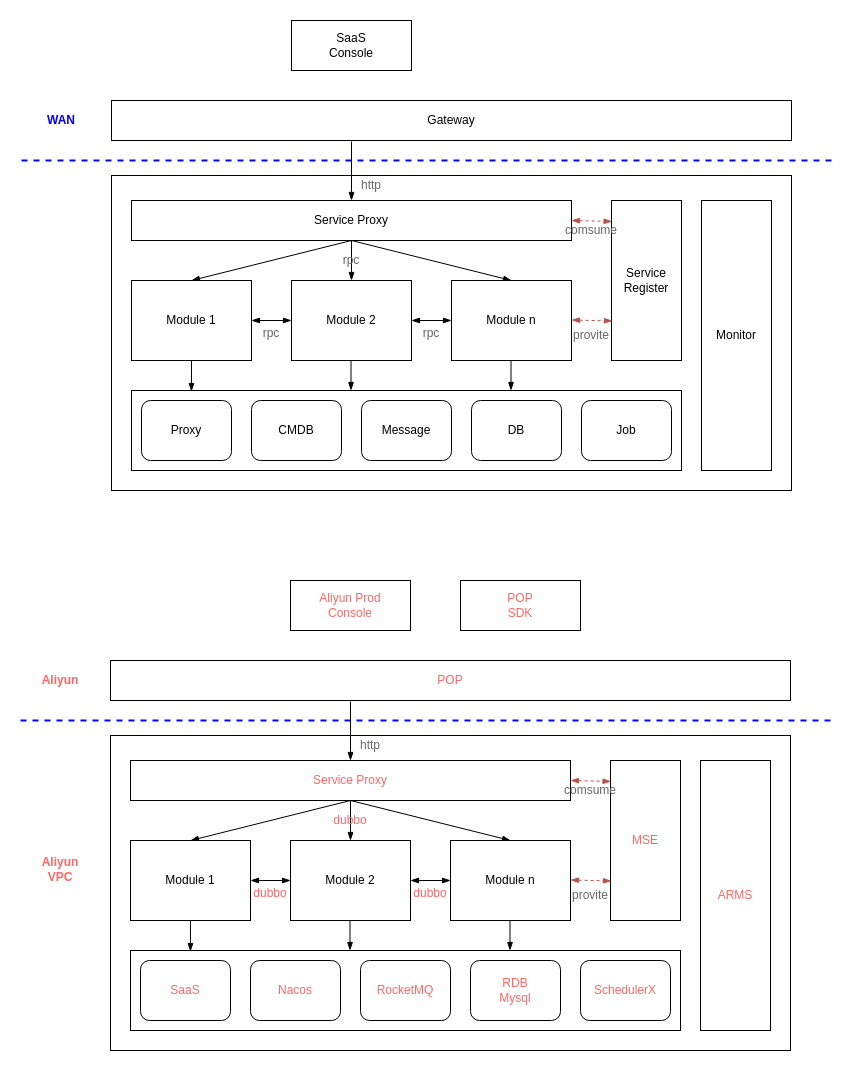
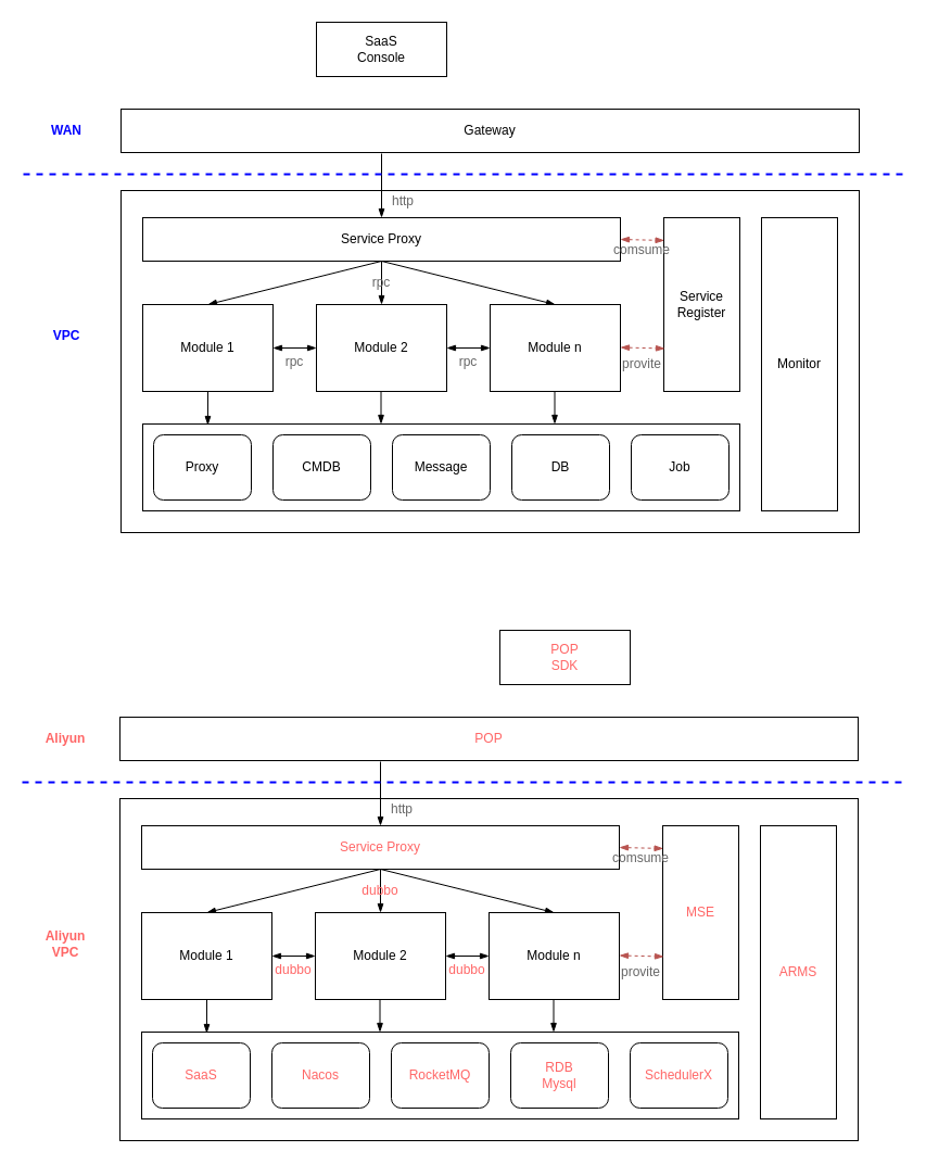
  <mxCell id="0" />
  <mxCell id="1" parent="0" />
  <mxCell id="2" value="" style="rounded=0;whiteSpace=wrap;html=1;" vertex="1" parent="1"><mxGeometry x="111" y="175" width="680" height="315" as="geometry" /></mxCell>
  <mxCell id="3" style="edgeStyle=none;rounded=0;orthogonalLoop=1;jettySize=auto;html=1;entryX=0.5;entryY=0;entryDx=0;entryDy=0;startArrow=none;startFill=0;endArrow=blockThin;endFill=1;" edge="1" parent="1" target="9"><mxGeometry relative="1" as="geometry"><mxPoint x="351" y="141" as="sourcePoint" /></mxGeometry></mxCell>
  <mxCell id="4" value="Gateway" style="rounded=0;whiteSpace=wrap;html=1;" vertex="1" parent="1"><mxGeometry x="111" y="100" width="680" height="40" as="geometry" /></mxCell>
  <mxCell id="5" value="" style="edgeStyle=none;rounded=0;orthogonalLoop=1;jettySize=auto;html=1;startArrow=blockThin;startFill=1;endArrow=blockThin;endFill=1;exitX=1;exitY=0.5;exitDx=0;exitDy=0;entryX=0.008;entryY=0.131;entryDx=0;entryDy=0;entryPerimeter=0;dashed=1;fillColor=#f8cecc;strokeColor=#b85450;" edge="1" parent="1" source="9" target="16"><mxGeometry relative="1" as="geometry" /></mxCell>
  <mxCell id="6" style="edgeStyle=none;rounded=0;orthogonalLoop=1;jettySize=auto;html=1;exitX=0.5;exitY=1;exitDx=0;exitDy=0;entryX=0.5;entryY=0;entryDx=0;entryDy=0;startArrow=none;startFill=0;endArrow=blockThin;endFill=1;" edge="1" parent="1" source="9" target="12"><mxGeometry relative="1" as="geometry" /></mxCell>
  <mxCell id="7" style="edgeStyle=none;rounded=0;orthogonalLoop=1;jettySize=auto;html=1;exitX=0.5;exitY=1;exitDx=0;exitDy=0;entryX=0.5;entryY=0;entryDx=0;entryDy=0;startArrow=none;startFill=0;endArrow=blockThin;endFill=1;" edge="1" parent="1" source="9" target="14"><mxGeometry relative="1" as="geometry" /></mxCell>
  <mxCell id="8" style="edgeStyle=none;rounded=0;orthogonalLoop=1;jettySize=auto;html=1;exitX=0.5;exitY=1;exitDx=0;exitDy=0;entryX=0.5;entryY=0;entryDx=0;entryDy=0;startArrow=none;startFill=0;endArrow=blockThin;endFill=1;" edge="1" parent="1" source="9" target="15"><mxGeometry relative="1" as="geometry" /></mxCell>
  <mxCell id="9" value="Service Proxy" style="rounded=0;whiteSpace=wrap;html=1;" vertex="1" parent="1"><mxGeometry x="131" y="200" width="440" height="40" as="geometry" /></mxCell>
  <mxCell id="10" value="" style="rounded=0;orthogonalLoop=1;jettySize=auto;html=1;startArrow=blockThin;startFill=1;endArrow=blockThin;endFill=1;" edge="1" parent="1" source="12" target="14"><mxGeometry relative="1" as="geometry" /></mxCell>
  <mxCell id="11" style="edgeStyle=none;rounded=0;orthogonalLoop=1;jettySize=auto;html=1;exitX=0.5;exitY=1;exitDx=0;exitDy=0;entryX=0.109;entryY=0.013;entryDx=0;entryDy=0;entryPerimeter=0;startArrow=none;startFill=0;endArrow=blockThin;endFill=1;" edge="1" parent="1" source="12" target="18"><mxGeometry relative="1" as="geometry" /></mxCell>
  <mxCell id="12" value="Module 1" style="rounded=0;whiteSpace=wrap;html=1;" vertex="1" parent="1"><mxGeometry x="131" y="280" width="120" height="80" as="geometry" /></mxCell>
  <mxCell id="13" value="" style="edgeStyle=none;rounded=0;orthogonalLoop=1;jettySize=auto;html=1;startArrow=blockThin;startFill=1;endArrow=blockThin;endFill=1;" edge="1" parent="1" source="14" target="15"><mxGeometry relative="1" as="geometry" /></mxCell>
  <mxCell id="14" value="Module 2" style="rounded=0;whiteSpace=wrap;html=1;" vertex="1" parent="1"><mxGeometry x="291" y="280" width="120" height="80" as="geometry" /></mxCell>
  <mxCell id="15" value="Module n" style="rounded=0;whiteSpace=wrap;html=1;" vertex="1" parent="1"><mxGeometry x="451" y="280" width="120" height="80" as="geometry" /></mxCell>
  <mxCell id="16" value="Service&lt;br&gt;Register" style="rounded=0;whiteSpace=wrap;html=1;" vertex="1" parent="1"><mxGeometry x="611" y="200" width="70" height="160" as="geometry" /></mxCell>
  <mxCell id="17" value="" style="edgeStyle=none;rounded=0;orthogonalLoop=1;jettySize=auto;html=1;startArrow=blockThin;startFill=1;endArrow=blockThin;endFill=1;exitX=1;exitY=0.5;exitDx=0;exitDy=0;entryX=0.008;entryY=0.131;entryDx=0;entryDy=0;entryPerimeter=0;dashed=1;fillColor=#f8cecc;strokeColor=#b85450;" edge="1" parent="1"><mxGeometry relative="1" as="geometry"><mxPoint x="571" y="319.5" as="sourcePoint" /><mxPoint x="611.96" y="320.46" as="targetPoint" /></mxGeometry></mxCell>
  <mxCell id="18" value="" style="rounded=0;whiteSpace=wrap;html=1;" vertex="1" parent="1"><mxGeometry x="131" y="390" width="550" height="80" as="geometry" /></mxCell>
  <mxCell id="19" value="Proxy" style="rounded=1;whiteSpace=wrap;html=1;" vertex="1" parent="1"><mxGeometry x="141" y="400" width="90" height="60" as="geometry" /></mxCell>
  <mxCell id="20" value="CMDB" style="rounded=1;whiteSpace=wrap;html=1;" vertex="1" parent="1"><mxGeometry x="251" y="400" width="90" height="60" as="geometry" /></mxCell>
  <mxCell id="21" value="Message" style="rounded=1;whiteSpace=wrap;html=1;" vertex="1" parent="1"><mxGeometry x="361" y="400" width="90" height="60" as="geometry" /></mxCell>
  <mxCell id="22" value="DB" style="rounded=1;whiteSpace=wrap;html=1;" vertex="1" parent="1"><mxGeometry x="471" y="400" width="90" height="60" as="geometry" /></mxCell>
  <mxCell id="23" value="Job" style="rounded=1;whiteSpace=wrap;html=1;" vertex="1" parent="1"><mxGeometry x="581" y="400" width="90" height="60" as="geometry" /></mxCell>
  <mxCell id="24" style="edgeStyle=none;rounded=0;orthogonalLoop=1;jettySize=auto;html=1;exitX=0.5;exitY=1;exitDx=0;exitDy=0;entryX=0.1;entryY=0;entryDx=0;entryDy=0;entryPerimeter=0;startArrow=none;startFill=0;endArrow=blockThin;endFill=1;" edge="1" parent="1"><mxGeometry relative="1" as="geometry"><mxPoint x="350.5" y="360" as="sourcePoint" /><mxPoint x="350.5" y="390" as="targetPoint" /></mxGeometry></mxCell>
  <mxCell id="25" style="edgeStyle=none;rounded=0;orthogonalLoop=1;jettySize=auto;html=1;exitX=0.5;exitY=1;exitDx=0;exitDy=0;entryX=0.1;entryY=0;entryDx=0;entryDy=0;entryPerimeter=0;startArrow=none;startFill=0;endArrow=blockThin;endFill=1;" edge="1" parent="1"><mxGeometry relative="1" as="geometry"><mxPoint x="510.5" y="360" as="sourcePoint" /><mxPoint x="510.5" y="390" as="targetPoint" /></mxGeometry></mxCell>
  <mxCell id="26" value="Monitor" style="rounded=0;whiteSpace=wrap;html=1;" vertex="1" parent="1"><mxGeometry x="701" y="200" width="70" height="270" as="geometry" /></mxCell>
  <mxCell id="27" value="SaaS&lt;br&gt;Console" style="rounded=0;whiteSpace=wrap;html=1;" vertex="1" parent="1"><mxGeometry x="291" y="20" width="120" height="50" as="geometry" /></mxCell>
  <mxCell id="28" value="WAN" style="text;html=1;strokeColor=none;fillColor=none;align=center;verticalAlign=middle;whiteSpace=wrap;rounded=0;fontStyle=1;fontColor=#0000FF;" vertex="1" parent="1"><mxGeometry x="41" y="110" width="40" height="20" as="geometry" /></mxCell>
+ <mxCell id="29" value="VPC" style="text;html=1;strokeColor=none;fillColor=none;align=center;verticalAlign=middle;whiteSpace=wrap;rounded=0;fontStyle=1;fontColor=#0000FF;" vertex="1" parent="1"><mxGeometry x="41" y="299" width="40" height="20" as="geometry" /></mxCell>
  <mxCell id="30" value="" style="endArrow=none;dashed=1;html=1;fontColor=#0000FF;strokeColor=#0000FF;strokeWidth=2;" edge="1" parent="1"><mxGeometry width="50" height="50" relative="1" as="geometry"><mxPoint x="21" y="160" as="sourcePoint" /><mxPoint x="831" y="160" as="targetPoint" /></mxGeometry></mxCell>
  <mxCell id="31" value="rpc" style="text;html=1;strokeColor=none;fillColor=none;align=center;verticalAlign=middle;whiteSpace=wrap;rounded=0;fontColor=#666666;" vertex="1" parent="1"><mxGeometry x="331" y="250" width="40" height="20" as="geometry" /></mxCell>
  <mxCell id="32" value="rpc" style="text;html=1;strokeColor=none;fillColor=none;align=center;verticalAlign=middle;whiteSpace=wrap;rounded=0;fontColor=#666666;" vertex="1" parent="1"><mxGeometry x="251" y="322.5" width="40" height="20" as="geometry" /></mxCell>
  <mxCell id="33" value="http" style="text;html=1;strokeColor=none;fillColor=none;align=center;verticalAlign=middle;whiteSpace=wrap;rounded=0;fontColor=#666666;" vertex="1" parent="1"><mxGeometry x="351" y="175" width="40" height="20" as="geometry" /></mxCell>
  <mxCell id="34" value="rpc" style="text;html=1;strokeColor=none;fillColor=none;align=center;verticalAlign=middle;whiteSpace=wrap;rounded=0;fontColor=#666666;" vertex="1" parent="1"><mxGeometry x="411" y="322.5" width="40" height="20" as="geometry" /></mxCell>
  <mxCell id="35" value="provite" style="text;html=1;strokeColor=none;fillColor=none;align=center;verticalAlign=middle;whiteSpace=wrap;rounded=0;fontColor=#666666;" vertex="1" parent="1"><mxGeometry x="571" y="325" width="40" height="20" as="geometry" /></mxCell>
  <mxCell id="36" value="comsume" style="text;html=1;strokeColor=none;fillColor=none;align=center;verticalAlign=middle;whiteSpace=wrap;rounded=0;fontColor=#666666;" vertex="1" parent="1"><mxGeometry x="571" y="220" width="40" height="20" as="geometry" /></mxCell>
  <mxCell id="37" value="" style="rounded=0;whiteSpace=wrap;html=1;" vertex="1" parent="1"><mxGeometry x="110" y="735" width="680" height="315" as="geometry" /></mxCell>
  <mxCell id="38" style="edgeStyle=none;rounded=0;orthogonalLoop=1;jettySize=auto;html=1;entryX=0.5;entryY=0;entryDx=0;entryDy=0;startArrow=none;startFill=0;endArrow=blockThin;endFill=1;" edge="1" parent="1" target="44"><mxGeometry relative="1" as="geometry"><mxPoint x="350" y="701" as="sourcePoint" /></mxGeometry></mxCell>
  <mxCell id="39" value="&lt;font color=&quot;#ff6666&quot;&gt;POP&lt;/font&gt;" style="rounded=0;whiteSpace=wrap;html=1;" vertex="1" parent="1"><mxGeometry x="110" y="660" width="680" height="40" as="geometry" /></mxCell>
  <mxCell id="40" value="" style="edgeStyle=none;rounded=0;orthogonalLoop=1;jettySize=auto;html=1;startArrow=blockThin;startFill=1;endArrow=blockThin;endFill=1;exitX=1;exitY=0.5;exitDx=0;exitDy=0;entryX=0.008;entryY=0.131;entryDx=0;entryDy=0;entryPerimeter=0;dashed=1;fillColor=#f8cecc;strokeColor=#b85450;" edge="1" parent="1" source="44" target="51"><mxGeometry relative="1" as="geometry" /></mxCell>
  <mxCell id="41" style="edgeStyle=none;rounded=0;orthogonalLoop=1;jettySize=auto;html=1;exitX=0.5;exitY=1;exitDx=0;exitDy=0;entryX=0.5;entryY=0;entryDx=0;entryDy=0;startArrow=none;startFill=0;endArrow=blockThin;endFill=1;" edge="1" parent="1" source="44" target="47"><mxGeometry relative="1" as="geometry" /></mxCell>
  <mxCell id="42" style="edgeStyle=none;rounded=0;orthogonalLoop=1;jettySize=auto;html=1;exitX=0.5;exitY=1;exitDx=0;exitDy=0;entryX=0.5;entryY=0;entryDx=0;entryDy=0;startArrow=none;startFill=0;endArrow=blockThin;endFill=1;" edge="1" parent="1" source="44" target="49"><mxGeometry relative="1" as="geometry" /></mxCell>
  <mxCell id="43" style="edgeStyle=none;rounded=0;orthogonalLoop=1;jettySize=auto;html=1;exitX=0.5;exitY=1;exitDx=0;exitDy=0;entryX=0.5;entryY=0;entryDx=0;entryDy=0;startArrow=none;startFill=0;endArrow=blockThin;endFill=1;" edge="1" parent="1" source="44" target="50"><mxGeometry relative="1" as="geometry" /></mxCell>
  <mxCell id="44" value="&lt;font color=&quot;#ff6666&quot;&gt;Service Proxy&lt;/font&gt;" style="rounded=0;whiteSpace=wrap;html=1;" vertex="1" parent="1"><mxGeometry x="130" y="760" width="440" height="40" as="geometry" /></mxCell>
  <mxCell id="45" value="" style="rounded=0;orthogonalLoop=1;jettySize=auto;html=1;startArrow=blockThin;startFill=1;endArrow=blockThin;endFill=1;" edge="1" parent="1" source="47" target="49"><mxGeometry relative="1" as="geometry" /></mxCell>
  <mxCell id="46" style="edgeStyle=none;rounded=0;orthogonalLoop=1;jettySize=auto;html=1;exitX=0.5;exitY=1;exitDx=0;exitDy=0;entryX=0.109;entryY=0.013;entryDx=0;entryDy=0;entryPerimeter=0;startArrow=none;startFill=0;endArrow=blockThin;endFill=1;" edge="1" parent="1" source="47" target="53"><mxGeometry relative="1" as="geometry" /></mxCell>
  <mxCell id="47" value="Module 1" style="rounded=0;whiteSpace=wrap;html=1;" vertex="1" parent="1"><mxGeometry x="130" y="840" width="120" height="80" as="geometry" /></mxCell>
  <mxCell id="48" value="" style="edgeStyle=none;rounded=0;orthogonalLoop=1;jettySize=auto;html=1;startArrow=blockThin;startFill=1;endArrow=blockThin;endFill=1;" edge="1" parent="1" source="49" target="50"><mxGeometry relative="1" as="geometry" /></mxCell>
  <mxCell id="49" value="Module 2" style="rounded=0;whiteSpace=wrap;html=1;" vertex="1" parent="1"><mxGeometry x="290" y="840" width="120" height="80" as="geometry" /></mxCell>
  <mxCell id="50" value="Module n" style="rounded=0;whiteSpace=wrap;html=1;" vertex="1" parent="1"><mxGeometry x="450" y="840" width="120" height="80" as="geometry" /></mxCell>
  <mxCell id="51" value="MSE" style="rounded=0;whiteSpace=wrap;html=1;fontColor=#FF6666;" vertex="1" parent="1"><mxGeometry x="610" y="760" width="70" height="160" as="geometry" /></mxCell>
  <mxCell id="52" value="" style="edgeStyle=none;rounded=0;orthogonalLoop=1;jettySize=auto;html=1;startArrow=blockThin;startFill=1;endArrow=blockThin;endFill=1;exitX=1;exitY=0.5;exitDx=0;exitDy=0;entryX=0.008;entryY=0.131;entryDx=0;entryDy=0;entryPerimeter=0;dashed=1;fillColor=#f8cecc;strokeColor=#b85450;" edge="1" parent="1"><mxGeometry relative="1" as="geometry"><mxPoint x="570" y="879.5" as="sourcePoint" /><mxPoint x="610.96" y="880.46" as="targetPoint" /></mxGeometry></mxCell>
  <mxCell id="53" value="" style="rounded=0;whiteSpace=wrap;html=1;" vertex="1" parent="1"><mxGeometry x="130" y="950" width="550" height="80" as="geometry" /></mxCell>
  <mxCell id="54" value="SaaS" style="rounded=1;whiteSpace=wrap;html=1;fontColor=#FF6666;" vertex="1" parent="1"><mxGeometry x="140" y="960" width="90" height="60" as="geometry" /></mxCell>
  <mxCell id="55" value="Nacos" style="rounded=1;whiteSpace=wrap;html=1;fontColor=#FF6666;" vertex="1" parent="1"><mxGeometry x="250" y="960" width="90" height="60" as="geometry" /></mxCell>
  <mxCell id="56" value="RocketMQ" style="rounded=1;whiteSpace=wrap;html=1;fontColor=#FF6666;" vertex="1" parent="1"><mxGeometry x="360" y="960" width="90" height="60" as="geometry" /></mxCell>
  <mxCell id="57" value="RDB&lt;br&gt;Mysql" style="rounded=1;whiteSpace=wrap;html=1;fontColor=#FF6666;" vertex="1" parent="1"><mxGeometry x="470" y="960" width="90" height="60" as="geometry" /></mxCell>
  <mxCell id="58" value="SchedulerX" style="rounded=1;whiteSpace=wrap;html=1;fontColor=#FF6666;" vertex="1" parent="1"><mxGeometry x="580" y="960" width="90" height="60" as="geometry" /></mxCell>
  <mxCell id="59" style="edgeStyle=none;rounded=0;orthogonalLoop=1;jettySize=auto;html=1;exitX=0.5;exitY=1;exitDx=0;exitDy=0;entryX=0.1;entryY=0;entryDx=0;entryDy=0;entryPerimeter=0;startArrow=none;startFill=0;endArrow=blockThin;endFill=1;" edge="1" parent="1"><mxGeometry relative="1" as="geometry"><mxPoint x="349.5" y="920" as="sourcePoint" /><mxPoint x="349.5" y="950" as="targetPoint" /></mxGeometry></mxCell>
  <mxCell id="60" style="edgeStyle=none;rounded=0;orthogonalLoop=1;jettySize=auto;html=1;exitX=0.5;exitY=1;exitDx=0;exitDy=0;entryX=0.1;entryY=0;entryDx=0;entryDy=0;entryPerimeter=0;startArrow=none;startFill=0;endArrow=blockThin;endFill=1;" edge="1" parent="1"><mxGeometry relative="1" as="geometry"><mxPoint x="509.5" y="920" as="sourcePoint" /><mxPoint x="509.5" y="950" as="targetPoint" /></mxGeometry></mxCell>
  <mxCell id="61" value="ARMS" style="rounded=0;whiteSpace=wrap;html=1;fontColor=#FF6666;" vertex="1" parent="1"><mxGeometry x="700" y="760" width="70" height="270" as="geometry" /></mxCell>
- <mxCell id="62" value="Aliyun Prod&lt;br&gt;Console" style="rounded=0;whiteSpace=wrap;html=1;fontColor=#FF6666;" vertex="1" parent="1"><mxGeometry x="290" y="580" width="120" height="50" as="geometry" /></mxCell>
  <mxCell id="63" value="POP&lt;br&gt;SDK" style="rounded=0;whiteSpace=wrap;html=1;fontColor=#FF6666;" vertex="1" parent="1"><mxGeometry x="460" y="580" width="120" height="50" as="geometry" /></mxCell>
  <mxCell id="64" value="Aliyun" style="text;html=1;strokeColor=none;fillColor=none;align=center;verticalAlign=middle;whiteSpace=wrap;rounded=0;fontStyle=1;fontColor=#FF6666;" vertex="1" parent="1"><mxGeometry x="40" y="670" width="40" height="20" as="geometry" /></mxCell>
  <mxCell id="65" value="Aliyun&lt;br&gt;VPC" style="text;html=1;strokeColor=none;fillColor=none;align=center;verticalAlign=middle;whiteSpace=wrap;rounded=0;fontStyle=1;fontColor=#FF6666;" vertex="1" parent="1"><mxGeometry x="40" y="859" width="40" height="20" as="geometry" /></mxCell>
  <mxCell id="66" value="" style="endArrow=none;dashed=1;html=1;fontColor=#0000FF;strokeColor=#0000FF;strokeWidth=2;" edge="1" parent="1"><mxGeometry width="50" height="50" relative="1" as="geometry"><mxPoint x="20" y="720" as="sourcePoint" /><mxPoint x="830" y="720" as="targetPoint" /></mxGeometry></mxCell>
  <mxCell id="67" value="dubbo" style="text;html=1;strokeColor=none;fillColor=none;align=center;verticalAlign=middle;whiteSpace=wrap;rounded=0;fontColor=#FF6666;" vertex="1" parent="1"><mxGeometry x="330" y="810" width="40" height="20" as="geometry" /></mxCell>
  <mxCell id="68" value="dubbo" style="text;html=1;strokeColor=none;fillColor=none;align=center;verticalAlign=middle;whiteSpace=wrap;rounded=0;fontColor=#FF6666;" vertex="1" parent="1"><mxGeometry x="250" y="882.5" width="40" height="20" as="geometry" /></mxCell>
  <mxCell id="69" value="http" style="text;html=1;strokeColor=none;fillColor=none;align=center;verticalAlign=middle;whiteSpace=wrap;rounded=0;fontColor=#666666;" vertex="1" parent="1"><mxGeometry x="350" y="735" width="40" height="20" as="geometry" /></mxCell>
  <mxCell id="70" value="dubbo" style="text;html=1;strokeColor=none;fillColor=none;align=center;verticalAlign=middle;whiteSpace=wrap;rounded=0;fontColor=#FF6666;" vertex="1" parent="1"><mxGeometry x="410" y="882.5" width="40" height="20" as="geometry" /></mxCell>
  <mxCell id="71" value="provite" style="text;html=1;strokeColor=none;fillColor=none;align=center;verticalAlign=middle;whiteSpace=wrap;rounded=0;fontColor=#666666;" vertex="1" parent="1"><mxGeometry x="570" y="885" width="40" height="20" as="geometry" /></mxCell>
  <mxCell id="72" value="comsume" style="text;html=1;strokeColor=none;fillColor=none;align=center;verticalAlign=middle;whiteSpace=wrap;rounded=0;fontColor=#666666;" vertex="1" parent="1"><mxGeometry x="570" y="780" width="40" height="20" as="geometry" /></mxCell>
